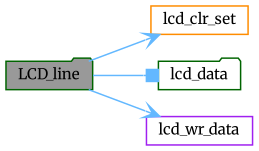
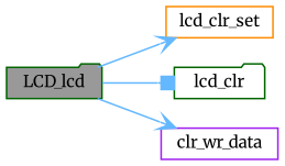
  digraph {
    fontname=Merriweather
    rankdir=LR
    node [color=darkgreen fillcolor=white fontname=Merriweather fontsize=10 shape=folder style=filled]
    edge [arrowhead=vee color=steelblue1 fontname=Merriweather fontsize=10 labelfontname=Helvetica labelfontsize=10 style=solid]
-   n1 [fillcolor=grey60 fontcolor=black height=0.2 label=LCD_line width=0.4]
+   n1 [fillcolor=grey60 fontcolor=black height=0.2 label=LCD_lcd width=0.4]
    n2 [color=darkorange height=0.2 label=lcd_clr_set shape=box width=0.4]
-   n3 [height=0.2 label=lcd_data width=0.4]
-   n4 [color=purple height=0.2 label=lcd_wr_data shape=box width=0.4]
+   n3 [height=0.2 label=lcd_clr width=0.4]
+   n4 [color=purple height=0.2 label=clr_wr_data shape=box width=0.4]
    n1 -> n2
    n1 -> n3 [arrowhead=box]
    n1 -> n4
  }
